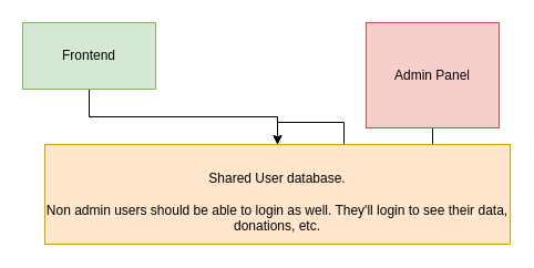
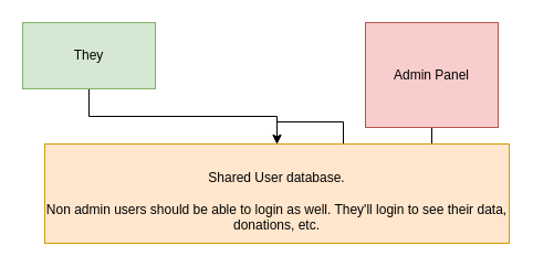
  <mxCell id="0" />
  <mxCell id="1" parent="0" />
  <mxCell id="2" style="edgeStyle=orthogonalEdgeStyle;rounded=0;orthogonalLoop=1;jettySize=auto;html=1;" edge="1" parent="1" source="3" target="6"><mxGeometry relative="1" as="geometry" /></mxCell>
- <mxCell id="3" value="Frontend" style="rounded=0;whiteSpace=wrap;html=1;fillColor=#d5e8d4;strokeColor=#82b366;glass=0;shadow=0;" vertex="1" parent="1"><mxGeometry x="20" y="20" width="120" height="60" as="geometry" /></mxCell>
+ <mxCell id="3" value="They" style="rounded=0;whiteSpace=wrap;html=1;fillColor=#d5e8d4;strokeColor=#82b366;glass=0;shadow=0;" vertex="1" parent="1"><mxGeometry x="20" y="20" width="120" height="60" as="geometry" /></mxCell>
  <mxCell id="4" style="edgeStyle=orthogonalEdgeStyle;rounded=0;orthogonalLoop=1;jettySize=auto;html=1;" edge="1" parent="1" source="5" target="6"><mxGeometry relative="1" as="geometry" /></mxCell>
  <mxCell id="5" value="Admin Panel" style="rounded=0;whiteSpace=wrap;html=1;fillColor=#f8cecc;strokeColor=#b85450;" vertex="1" parent="1"><mxGeometry x="330" y="20" width="120" height="95" as="geometry" /></mxCell>
  <mxCell id="6" value="&lt;br&gt;Shared User database.&lt;br&gt;&lt;br&gt;Non admin users should be able to login as well. They'll login to see their data, donations, etc." style="text;html=1;fillColor=#ffe6cc;align=center;verticalAlign=middle;whiteSpace=wrap;rounded=0;strokeColor=#d79b00;" vertex="1" parent="1"><mxGeometry x="40" y="130" width="420" height="90" as="geometry" /></mxCell>
